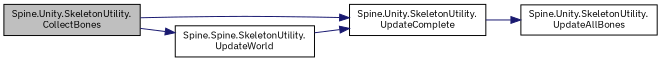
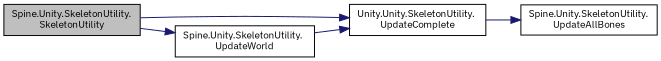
  digraph {
    fontname="IBM Plex Sans"
    rankdir=LR
    node [color=black fillcolor=white fontname="IBM Plex Sans" fontsize=10 shape=record style=filled]
    edge [color=midnightblue fontname="IBM Plex Sans" fontsize=10 labelfontname=Helvetica labelfontsize=10 style=solid]
-   n1 [fillcolor=grey75 fontcolor=black height=0.2 label="Spine.Unity.SkeletonUtility.\lCollectBones" width=0.4]
-   n2 [height=0.2 label="Spine.Unity.SkeletonUtility.\lUpdateComplete" width=0.4]
-   n3 [height=0.2 label="Spine.Spine.SkeletonUtility.\lUpdateWorld" width=0.4]
+   n1 [fillcolor=grey75 fontcolor=black height=0.2 label="Spine.Unity.SkeletonUtility.\lSkeletonUtility" width=0.4]
+   n2 [height=0.2 label="Unity.Unity.SkeletonUtility.\lUpdateComplete" width=0.4]
+   n3 [height=0.2 label="Spine.Unity.SkeletonUtility.\lUpdateWorld" width=0.4]
    n4 [height=0.2 label="Spine.Unity.SkeletonUtility.\lUpdateAllBones" width=0.4]
    n1 -> n2
    n1 -> n3
    n2 -> n4
    n3 -> n2
  }
